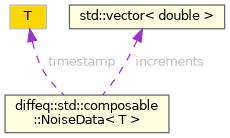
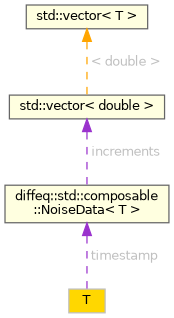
  digraph {
    node [color=gray40 fillcolor=lightyellow fontname=Helvetica fontsize=10 shape=box style=filled]
    edge [color=darkorchid3 dir=back fontcolor=grey fontname=Helvetica fontsize=10 labelfontname=Helvetica labelfontsize=10 style=dashed]
    n1 [fontcolor=black height=0.2 label="diffeq::std::composable\l::NoiseData\< T \>" width=0.4]
    n2 [color=grey75 fillcolor=gold height=0.2 label=T width=0.4]
+   n3 [height=0.2 label="std::vector\< T \>" width=0.4]
    n4 [height=0.2 label="std::vector\< double \>" width=0.4]
-   n2 -> n1 [label=<<TABLE CELLBORDER="0" BORDER="0"><TR><TD VALIGN="top" ALIGN="LEFT" CELLPADDING="1" CELLSPACING="0">timestamp</TD></TR> </TABLE>>]
+   n1 -> n2 [label=<<TABLE CELLBORDER="0" BORDER="0"><TR><TD VALIGN="top" ALIGN="LEFT" CELLPADDING="1" CELLSPACING="0">timestamp</TD></TR> </TABLE>>]
+   n3 -> n4 [color=orange label=<<TABLE CELLBORDER="0" BORDER="0"><TR><TD VALIGN="top" ALIGN="LEFT" CELLPADDING="1" CELLSPACING="0">&lt; double &gt;</TD></TR> </TABLE>>]
    n4 -> n1 [label=<<TABLE CELLBORDER="0" BORDER="0"><TR><TD VALIGN="top" ALIGN="LEFT" CELLPADDING="1" CELLSPACING="0">increments</TD></TR> </TABLE>>]
  }
